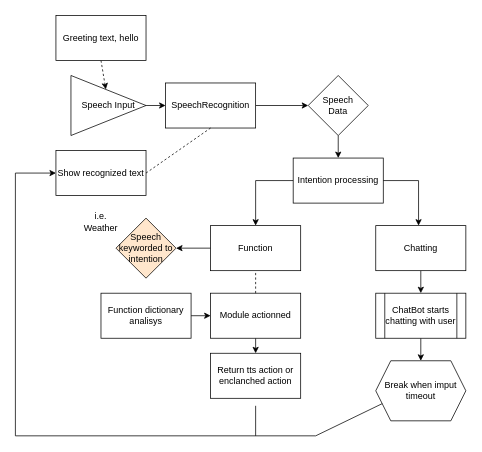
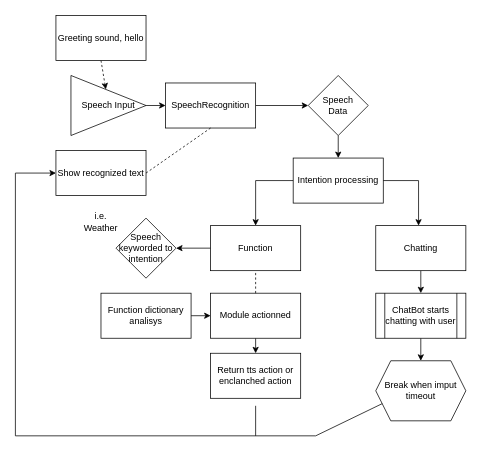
  <mxCell id="0" />
  <mxCell id="1" parent="0" />
  <mxCell id="2" style="edgeStyle=none;html=1;exitX=0.5;exitY=1;exitDx=0;exitDy=0;dashed=1;" edge="1" parent="1" source="3" target="5"><mxGeometry relative="1" as="geometry" /></mxCell>
- <mxCell id="3" value="Greeting text, hello" style="rounded=0;whiteSpace=wrap;html=1;" vertex="1" parent="1"><mxGeometry x="74" y="20" width="120" height="60" as="geometry" /></mxCell>
+ <mxCell id="3" value="Greeting sound, hello" style="rounded=0;whiteSpace=wrap;html=1;" vertex="1" parent="1"><mxGeometry x="74" y="20" width="120" height="60" as="geometry" /></mxCell>
  <mxCell id="4" style="edgeStyle=none;html=1;exitX=1;exitY=0.5;exitDx=0;exitDy=0;entryX=0;entryY=0.5;entryDx=0;entryDy=0;" edge="1" parent="1" source="5" target="7"><mxGeometry relative="1" as="geometry" /></mxCell>
  <mxCell id="5" value="Speech Input" style="triangle;whiteSpace=wrap;html=1;" vertex="1" parent="1"><mxGeometry x="94" y="100" width="100" height="80" as="geometry" /></mxCell>
  <mxCell id="6" style="edgeStyle=none;html=1;exitX=1;exitY=0.5;exitDx=0;exitDy=0;entryX=0;entryY=0.5;entryDx=0;entryDy=0;" edge="1" parent="1" source="7" target="9"><mxGeometry relative="1" as="geometry" /></mxCell>
  <mxCell id="7" value="SpeechRecognition" style="rounded=0;whiteSpace=wrap;html=1;" vertex="1" parent="1"><mxGeometry x="220" y="110" width="120" height="60" as="geometry" /></mxCell>
  <mxCell id="8" style="edgeStyle=none;html=1;exitX=0.5;exitY=1;exitDx=0;exitDy=0;" edge="1" parent="1" source="9" target="12"><mxGeometry relative="1" as="geometry" /></mxCell>
  <mxCell id="9" value="Speech&lt;br&gt;Data" style="rhombus;whiteSpace=wrap;html=1;" vertex="1" parent="1"><mxGeometry x="410" y="100" width="80" height="80" as="geometry" /></mxCell>
  <mxCell id="10" value="Show recognized text" style="rounded=0;whiteSpace=wrap;html=1;" vertex="1" parent="1"><mxGeometry x="74" y="200" width="120" height="60" as="geometry" /></mxCell>
  <mxCell id="11" value="" style="endArrow=none;dashed=1;html=1;entryX=0.5;entryY=1;entryDx=0;entryDy=0;exitX=1;exitY=0.5;exitDx=0;exitDy=0;" edge="1" parent="1" source="10" target="7"><mxGeometry width="50" height="50" relative="1" as="geometry"><mxPoint x="310" y="250" as="sourcePoint" /><mxPoint x="360" y="200" as="targetPoint" /></mxGeometry></mxCell>
  <mxCell id="12" value="Intention processing" style="rounded=0;whiteSpace=wrap;html=1;" vertex="1" parent="1"><mxGeometry x="390" y="210" width="120" height="60" as="geometry" /></mxCell>
  <mxCell id="13" value="" style="endArrow=none;html=1;entryX=0;entryY=0.5;entryDx=0;entryDy=0;" edge="1" parent="1" target="12"><mxGeometry width="50" height="50" relative="1" as="geometry"><mxPoint x="340" y="240" as="sourcePoint" /><mxPoint x="350" y="300" as="targetPoint" /></mxGeometry></mxCell>
  <mxCell id="14" value="" style="endArrow=classic;html=1;" edge="1" parent="1"><mxGeometry width="50" height="50" relative="1" as="geometry"><mxPoint x="340" y="240" as="sourcePoint" /><mxPoint x="340" y="300" as="targetPoint" /></mxGeometry></mxCell>
  <mxCell id="15" value="" style="endArrow=none;html=1;" edge="1" parent="1" target="12"><mxGeometry width="50" height="50" relative="1" as="geometry"><mxPoint x="557" y="240" as="sourcePoint" /><mxPoint x="607" y="240" as="targetPoint" /></mxGeometry></mxCell>
  <mxCell id="16" value="" style="endArrow=classic;html=1;" edge="1" parent="1"><mxGeometry width="50" height="50" relative="1" as="geometry"><mxPoint x="557" y="240" as="sourcePoint" /><mxPoint x="557" y="300" as="targetPoint" /></mxGeometry></mxCell>
  <mxCell id="17" style="edgeStyle=none;html=1;exitX=0;exitY=0.5;exitDx=0;exitDy=0;entryX=1;entryY=0.5;entryDx=0;entryDy=0;" edge="1" parent="1" source="18" target="23"><mxGeometry relative="1" as="geometry" /></mxCell>
  <mxCell id="18" value="Function" style="rounded=0;whiteSpace=wrap;html=1;" vertex="1" parent="1"><mxGeometry x="280" y="300" width="120" height="60" as="geometry" /></mxCell>
  <mxCell id="19" style="edgeStyle=none;html=1;exitX=0.5;exitY=1;exitDx=0;exitDy=0;" edge="1" parent="1" source="20" target="22"><mxGeometry relative="1" as="geometry" /></mxCell>
  <mxCell id="20" value="Chatting" style="rounded=0;whiteSpace=wrap;html=1;" vertex="1" parent="1"><mxGeometry x="500" y="300" width="120" height="60" as="geometry" /></mxCell>
  <mxCell id="21" style="edgeStyle=none;html=1;exitX=0.5;exitY=1;exitDx=0;exitDy=0;entryX=0.5;entryY=0;entryDx=0;entryDy=0;" edge="1" parent="1" source="22" target="30"><mxGeometry relative="1" as="geometry" /></mxCell>
  <mxCell id="22" value="ChatBot starts chatting with user" style="shape=process;whiteSpace=wrap;html=1;backgroundOutline=1;" vertex="1" parent="1"><mxGeometry x="500" y="390" width="120" height="60" as="geometry" /></mxCell>
- <mxCell id="23" value="Speech keyworded to intention" style="rhombus;whiteSpace=wrap;html=1;fillColor=#ffe6cc;" vertex="1" parent="1"><mxGeometry x="154" y="290" width="80" height="80" as="geometry" /></mxCell>
+ <mxCell id="23" value="Speech keyworded to intention" style="rhombus;whiteSpace=wrap;html=1;" vertex="1" parent="1"><mxGeometry x="154" y="290" width="80" height="80" as="geometry" /></mxCell>
  <mxCell id="24" value="i.e. Weather" style="text;html=1;strokeColor=none;fillColor=none;align=center;verticalAlign=middle;whiteSpace=wrap;rounded=0;" vertex="1" parent="1"><mxGeometry x="104" y="280" width="60" height="30" as="geometry" /></mxCell>
  <mxCell id="25" style="edgeStyle=none;html=1;exitX=1;exitY=0.5;exitDx=0;exitDy=0;entryX=0;entryY=0.5;entryDx=0;entryDy=0;" edge="1" parent="1" source="26" target="28"><mxGeometry relative="1" as="geometry" /></mxCell>
  <mxCell id="26" value="Function dictionary analisys" style="rounded=0;whiteSpace=wrap;html=1;" vertex="1" parent="1"><mxGeometry x="134" y="390" width="120" height="60" as="geometry" /></mxCell>
  <mxCell id="27" style="edgeStyle=none;html=1;exitX=0.5;exitY=1;exitDx=0;exitDy=0;entryX=0.5;entryY=0;entryDx=0;entryDy=0;" edge="1" parent="1" source="28" target="31"><mxGeometry relative="1" as="geometry" /></mxCell>
  <mxCell id="28" value="Module actionned" style="rounded=0;whiteSpace=wrap;html=1;" vertex="1" parent="1"><mxGeometry x="280" y="390" width="120" height="60" as="geometry" /></mxCell>
  <mxCell id="29" value="" style="endArrow=none;dashed=1;html=1;entryX=0.5;entryY=1;entryDx=0;entryDy=0;exitX=0.5;exitY=0;exitDx=0;exitDy=0;" edge="1" parent="1" source="28" target="18"><mxGeometry width="50" height="50" relative="1" as="geometry"><mxPoint x="390" y="500" as="sourcePoint" /><mxPoint x="440" y="450" as="targetPoint" /></mxGeometry></mxCell>
  <mxCell id="30" value="Break when imput timeout" style="shape=hexagon;perimeter=hexagonPerimeter2;whiteSpace=wrap;html=1;fixedSize=1;" vertex="1" parent="1"><mxGeometry x="500" y="480" width="120" height="80" as="geometry" /></mxCell>
  <mxCell id="31" value="Return tts action or enclanched action" style="rounded=0;whiteSpace=wrap;html=1;" vertex="1" parent="1"><mxGeometry x="280" y="470" width="120" height="60" as="geometry" /></mxCell>
  <mxCell id="32" value="" style="endArrow=none;html=1;entryX=0;entryY=0.75;entryDx=0;entryDy=0;" edge="1" parent="1" target="30"><mxGeometry width="50" height="50" relative="1" as="geometry"><mxPoint x="420" y="580" as="sourcePoint" /><mxPoint x="340" y="590" as="targetPoint" /></mxGeometry></mxCell>
  <mxCell id="33" value="" style="endArrow=none;html=1;" edge="1" parent="1"><mxGeometry width="50" height="50" relative="1" as="geometry"><mxPoint x="340" y="580" as="sourcePoint" /><mxPoint x="340" y="540" as="targetPoint" /></mxGeometry></mxCell>
  <mxCell id="34" value="" style="endArrow=none;html=1;" edge="1" parent="1"><mxGeometry width="50" height="50" relative="1" as="geometry"><mxPoint x="20" y="580" as="sourcePoint" /><mxPoint x="420" y="580" as="targetPoint" /></mxGeometry></mxCell>
  <mxCell id="35" value="" style="endArrow=none;html=1;" edge="1" parent="1"><mxGeometry width="50" height="50" relative="1" as="geometry"><mxPoint x="20" y="230" as="sourcePoint" /><mxPoint x="20" y="580" as="targetPoint" /></mxGeometry></mxCell>
  <mxCell id="36" value="" style="endArrow=classic;html=1;entryX=0;entryY=0.5;entryDx=0;entryDy=0;" edge="1" parent="1" target="10"><mxGeometry width="50" height="50" relative="1" as="geometry"><mxPoint x="20" y="230" as="sourcePoint" /><mxPoint x="320" y="300" as="targetPoint" /></mxGeometry></mxCell>
